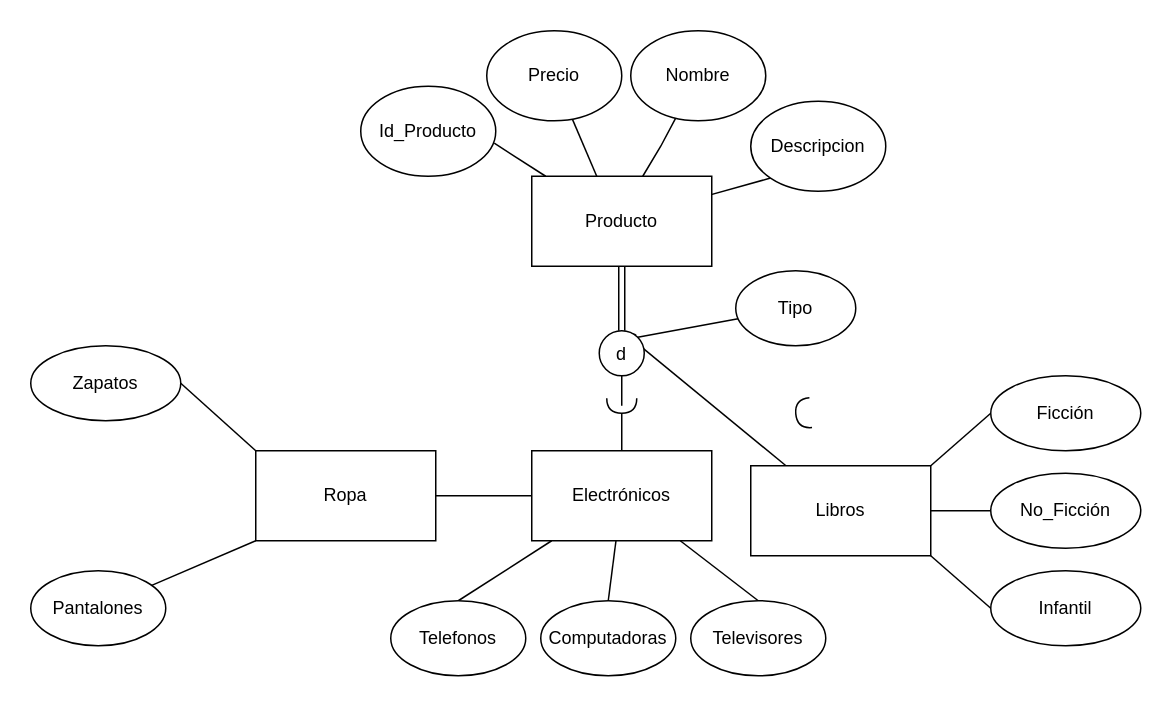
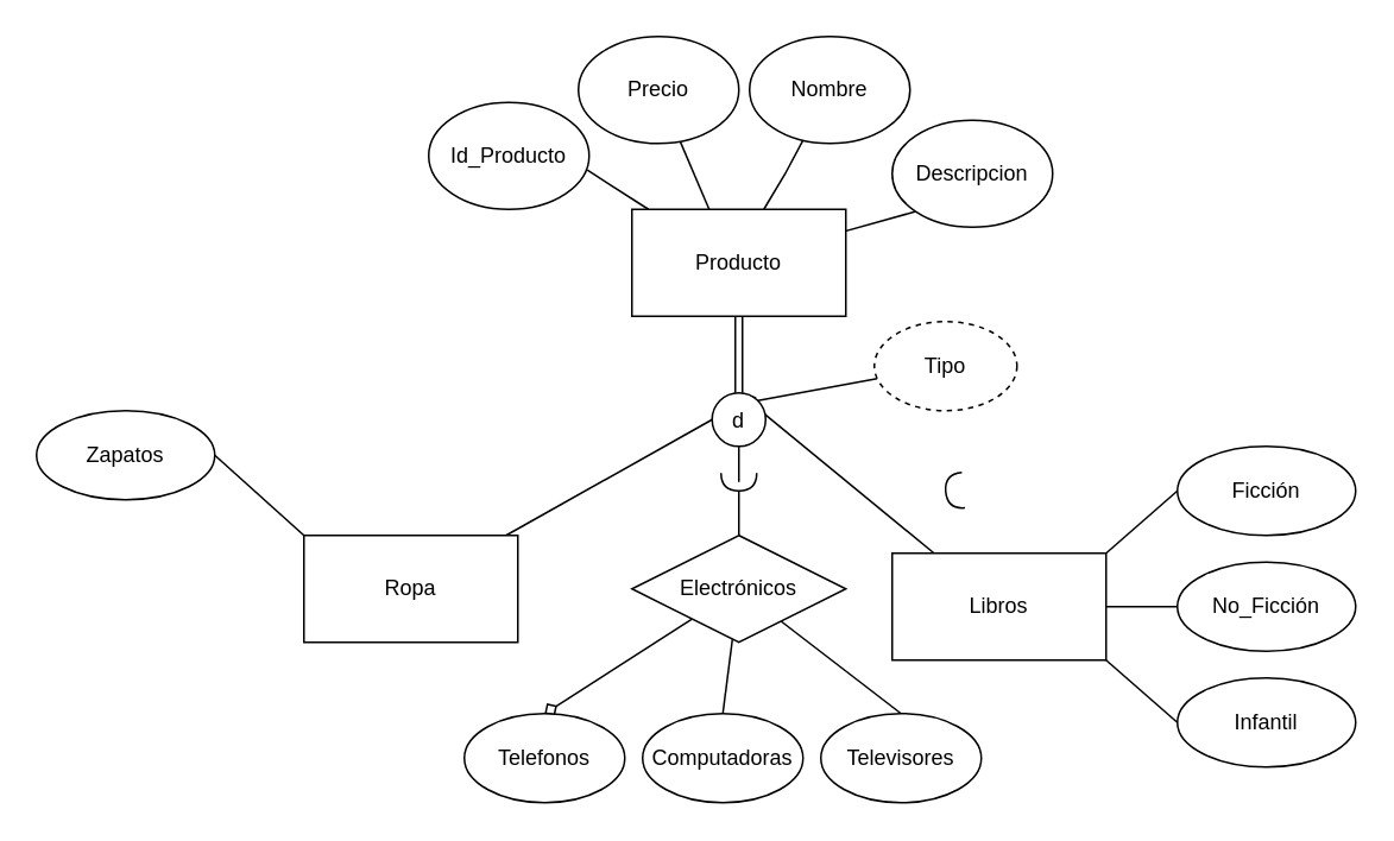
  <mxCell id="0" />
  <mxCell id="1" parent="0" />
  <mxCell id="2" style="rounded=0;orthogonalLoop=1;jettySize=auto;html=1;entryX=0.989;entryY=0.633;entryDx=0;entryDy=0;entryPerimeter=0;endArrow=none;endFill=0;" edge="1" parent="1" target="29"><mxGeometry relative="1" as="geometry"><mxPoint x="363.293" y="117" as="sourcePoint" /></mxGeometry></mxCell>
  <mxCell id="3" style="rounded=0;orthogonalLoop=1;jettySize=auto;html=1;endArrow=none;endFill=0;" edge="1" parent="1" target="30"><mxGeometry relative="1" as="geometry"><mxPoint x="397.32" y="117" as="sourcePoint" /></mxGeometry></mxCell>
  <mxCell id="4" style="rounded=0;orthogonalLoop=1;jettySize=auto;html=1;endArrow=none;endFill=0;" edge="1" parent="1" target="31"><mxGeometry relative="1" as="geometry"><mxPoint x="428" y="117" as="sourcePoint" /><Array as="points"><mxPoint x="440" y="97" /></Array></mxGeometry></mxCell>
  <mxCell id="5" style="rounded=0;orthogonalLoop=1;jettySize=auto;html=1;entryX=0;entryY=1;entryDx=0;entryDy=0;endArrow=none;endFill=0;" edge="1" parent="1" target="32"><mxGeometry relative="1" as="geometry"><mxPoint x="470" y="130.26" as="sourcePoint" /></mxGeometry></mxCell>
  <mxCell id="6" value="Producto" style="rounded=0;whiteSpace=wrap;html=1;" parent="1" vertex="1"><mxGeometry x="354" y="117" width="120" height="60" as="geometry" /></mxCell>
  <mxCell id="7" style="rounded=0;orthogonalLoop=1;jettySize=auto;html=1;exitX=0;exitY=0;exitDx=0;exitDy=0;entryX=1;entryY=0.5;entryDx=0;entryDy=0;endArrow=none;endFill=0;" parent="1" source="9" target="24" edge="1"><mxGeometry relative="1" as="geometry" /></mxCell>
- <mxCell id="8" style="rounded=0;orthogonalLoop=1;jettySize=auto;html=1;endArrow=none;endFill=0;" edge="1" parent="1" source="9" target="14"><mxGeometry relative="1" as="geometry" /></mxCell>
+ <mxCell id="8" style="rounded=0;orthogonalLoop=1;jettySize=auto;html=1;entryX=0;entryY=0.5;entryDx=0;entryDy=0;endArrow=none;endFill=0;" edge="1" parent="1" source="9" target="34"><mxGeometry relative="1" as="geometry" /></mxCell>
  <mxCell id="9" value="Ropa" style="rounded=0;whiteSpace=wrap;html=1;" parent="1" vertex="1"><mxGeometry x="170" y="300" width="120" height="60" as="geometry" /></mxCell>
  <mxCell id="10" style="rounded=0;orthogonalLoop=1;jettySize=auto;html=1;entryX=0.5;entryY=0;entryDx=0;entryDy=0;endArrow=none;endFill=0;" parent="1" source="14" target="28" edge="1"><mxGeometry relative="1" as="geometry" /></mxCell>
  <mxCell id="11" style="rounded=0;orthogonalLoop=1;jettySize=auto;html=1;entryX=0.5;entryY=0;entryDx=0;entryDy=0;endArrow=none;endFill=0;" parent="1" source="14" target="27" edge="1"><mxGeometry relative="1" as="geometry" /></mxCell>
- <mxCell id="12" style="rounded=0;orthogonalLoop=1;jettySize=auto;html=1;entryX=0.5;entryY=0;entryDx=0;entryDy=0;endArrow=none;endFill=0;" parent="1" source="14" target="22" edge="1"><mxGeometry relative="1" as="geometry" /></mxCell>
+ <mxCell id="12" style="rounded=0;orthogonalLoop=1;jettySize=auto;html=1;entryX=0.5;entryY=0;entryDx=0;entryDy=0;endArrow=diamond;endFill=0;" parent="1" source="14" target="22" edge="1"><mxGeometry relative="1" as="geometry" /></mxCell>
  <mxCell id="13" style="edgeStyle=orthogonalEdgeStyle;rounded=0;orthogonalLoop=1;jettySize=auto;html=1;endArrow=none;endFill=0;" edge="1" parent="1" source="38" target="34"><mxGeometry relative="1" as="geometry" /></mxCell>
- <mxCell id="14" value="Electrónicos" style="rounded=0;whiteSpace=wrap;html=1;" parent="1" vertex="1"><mxGeometry x="354" y="300" width="120" height="60" as="geometry" /></mxCell>
+ <mxCell id="14" value="Electrónicos" style="rhombus;whiteSpace=wrap;html=1;" parent="1" vertex="1"><mxGeometry x="354" y="300" width="120" height="60" as="geometry" /></mxCell>
  <mxCell id="15" style="rounded=0;orthogonalLoop=1;jettySize=auto;html=1;exitX=1;exitY=0;exitDx=0;exitDy=0;entryX=0;entryY=0.5;entryDx=0;entryDy=0;endArrow=none;endFill=0;" parent="1" source="19" target="23" edge="1"><mxGeometry relative="1" as="geometry" /></mxCell>
  <mxCell id="16" value="" style="rounded=0;orthogonalLoop=1;jettySize=auto;html=1;endArrow=none;endFill=0;" parent="1" source="19" target="25" edge="1"><mxGeometry relative="1" as="geometry" /></mxCell>
  <mxCell id="17" style="rounded=0;orthogonalLoop=1;jettySize=auto;html=1;exitX=1;exitY=1;exitDx=0;exitDy=0;entryX=0;entryY=0.5;entryDx=0;entryDy=0;endArrow=none;endFill=0;" parent="1" source="19" target="26" edge="1"><mxGeometry relative="1" as="geometry" /></mxCell>
  <mxCell id="18" style="rounded=0;orthogonalLoop=1;jettySize=auto;html=1;entryX=0.5;entryY=0;entryDx=0;entryDy=0;" edge="1" parent="1" source="19" target="34"><mxGeometry relative="1" as="geometry" /></mxCell>
  <mxCell id="19" value="Libros" style="rounded=0;whiteSpace=wrap;html=1;" parent="1" vertex="1"><mxGeometry x="500" y="310" width="120" height="60" as="geometry" /></mxCell>
- <mxCell id="20" style="rounded=0;orthogonalLoop=1;jettySize=auto;html=1;entryX=0;entryY=1;entryDx=0;entryDy=0;endArrow=none;endFill=0;" parent="1" source="21" target="9" edge="1"><mxGeometry relative="1" as="geometry" /></mxCell>
- <mxCell id="21" value="Pantalones" style="ellipse;whiteSpace=wrap;html=1;" parent="1" vertex="1"><mxGeometry x="20" y="380" width="90" height="50" as="geometry" /></mxCell>
  <mxCell id="22" value="Telefonos" style="ellipse;whiteSpace=wrap;html=1;" parent="1" vertex="1"><mxGeometry x="260" y="400" width="90" height="50" as="geometry" /></mxCell>
  <mxCell id="23" value="Ficción" style="ellipse;whiteSpace=wrap;html=1;" parent="1" vertex="1"><mxGeometry x="660" y="250" width="100" height="50" as="geometry" /></mxCell>
  <mxCell id="24" value="Zapatos" style="ellipse;whiteSpace=wrap;html=1;" parent="1" vertex="1"><mxGeometry x="20" y="230" width="100" height="50" as="geometry" /></mxCell>
  <mxCell id="25" value="No_Ficción" style="ellipse;whiteSpace=wrap;html=1;" parent="1" vertex="1"><mxGeometry x="660" y="315" width="100" height="50" as="geometry" /></mxCell>
  <mxCell id="26" value="Infantil" style="ellipse;whiteSpace=wrap;html=1;" parent="1" vertex="1"><mxGeometry x="660" y="380" width="100" height="50" as="geometry" /></mxCell>
  <mxCell id="27" value="Computadoras" style="ellipse;whiteSpace=wrap;html=1;" parent="1" vertex="1"><mxGeometry x="360" y="400" width="90" height="50" as="geometry" /></mxCell>
  <mxCell id="28" value="Televisores" style="ellipse;whiteSpace=wrap;html=1;" parent="1" vertex="1"><mxGeometry x="460" y="400" width="90" height="50" as="geometry" /></mxCell>
  <mxCell id="29" value="Id_Producto" style="ellipse;whiteSpace=wrap;html=1;" vertex="1" parent="1"><mxGeometry x="240" y="57" width="90" height="60" as="geometry" /></mxCell>
  <mxCell id="30" value="Precio" style="ellipse;whiteSpace=wrap;html=1;" vertex="1" parent="1"><mxGeometry x="324" y="20" width="90" height="60" as="geometry" /></mxCell>
  <mxCell id="31" value="Nombre" style="ellipse;whiteSpace=wrap;html=1;" vertex="1" parent="1"><mxGeometry x="420" y="20" width="90" height="60" as="geometry" /></mxCell>
  <mxCell id="32" value="Descripcion" style="ellipse;whiteSpace=wrap;html=1;" vertex="1" parent="1"><mxGeometry x="500" y="67" width="90" height="60" as="geometry" /></mxCell>
  <mxCell id="33" style="edgeStyle=orthogonalEdgeStyle;rounded=0;orthogonalLoop=1;jettySize=auto;html=1;endArrow=none;endFill=0;shape=link;" edge="1" parent="1" source="34" target="6"><mxGeometry relative="1" as="geometry" /></mxCell>
  <mxCell id="34" value="d" style="ellipse;" vertex="1" parent="1"><mxGeometry x="399" y="220" width="30" height="30" as="geometry" /></mxCell>
  <mxCell id="35" style="rounded=0;orthogonalLoop=1;jettySize=auto;html=1;entryX=1;entryY=0;entryDx=0;entryDy=0;endArrow=none;endFill=0;" edge="1" parent="1" source="36" target="34"><mxGeometry relative="1" as="geometry" /></mxCell>
- <mxCell id="36" value="Tipo" style="ellipse;whiteSpace=wrap;html=1;" vertex="1" parent="1"><mxGeometry x="490" y="180" width="80" height="50" as="geometry" /></mxCell>
+ <mxCell id="36" value="Tipo" style="ellipse;whiteSpace=wrap;html=1;dashed=1;" vertex="1" parent="1"><mxGeometry x="490" y="180" width="80" height="50" as="geometry" /></mxCell>
  <mxCell id="37" value="" style="edgeStyle=orthogonalEdgeStyle;rounded=0;orthogonalLoop=1;jettySize=auto;html=1;endArrow=none;endFill=0;" edge="1" parent="1" source="14" target="38"><mxGeometry relative="1" as="geometry"><mxPoint x="414" y="300" as="sourcePoint" /><mxPoint x="414" y="250" as="targetPoint" /></mxGeometry></mxCell>
  <mxCell id="38" value="" style="shape=requiredInterface;html=1;verticalLabelPosition=middle;sketch=0;labelPosition=center;align=center;verticalAlign=middle;rotation=90;" vertex="1" parent="1"><mxGeometry x="409" y="260" width="10" height="20" as="geometry" /></mxCell>
  <mxCell id="39" value="" style="shape=requiredInterface;html=1;verticalLabelPosition=bottom;sketch=0;direction=south;rotation=85;flipH=1;" vertex="1" parent="1"><mxGeometry x="525" y="270" width="20" height="10" as="geometry" /></mxCell>
